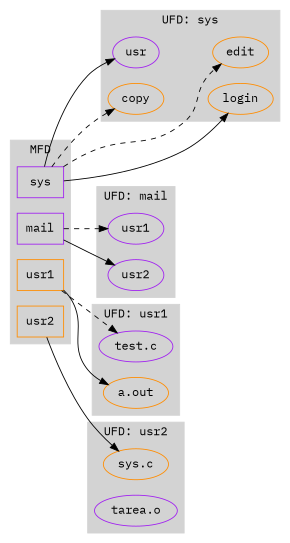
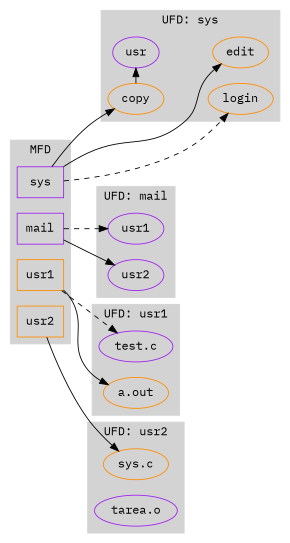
  digraph {
    fontname="IBM Plex Mono"
    rankdir=LR
    node [color=purple fontname="IBM Plex Mono"]
    edge [fontname="IBM Plex Mono" style=solid]
    sys [shape=box]
    mail [shape=box]
    usr1 [color=darkorange shape=box]
    usr2 [color=darkorange shape=box]
    n5 [label=usr]
    copy [color=darkorange]
    edit [color=darkorange]
    login [color=darkorange]
    n9 [label=usr1]
    n10 [label=usr2]
    n11 [label="test.c"]
    n12 [color=darkorange label="a.out"]
    n13 [color=darkorange label="sys.c"]
    n14 [label="tarea.o"]
    subgraph cluster_1 {
      color=lightgray
      label=MFD
      style=filled
      sys
      mail
      usr1
      usr2
    }
    subgraph cluster_2 {
      color=lightgray
      label="UFD: sys"
      style=filled
      subgraph sub_3 {
        color=lightgray
        label="UFD: sys"
        rank=same
        style=filled
        n5
        copy
      }
      subgraph sub_4 {
        color=lightgray
        label="UFD: sys"
        rank=same
        style=filled
        edit
        login
      }
    }
    subgraph cluster_5 {
      color=lightgray
      label="UFD: mail"
      style=filled
      n9
      n10
    }
    subgraph cluster_6 {
      color=lightgray
      label="UFD: usr1"
      style=filled
      n11
      n12
    }
    subgraph cluster_7 {
      color=lightgray
      label="UFD: usr2"
      style=filled
      subgraph sub_8 {
        color=lightgray
        label="UFD: usr2"
        rank=same
        style=filled
        n13
        n14
      }
    }
-   sys -> n5
-   sys -> copy [style=dashed]
-   sys -> edit [style=dashed]
-   sys -> login
+   copy -> n5
+   sys -> copy
+   sys -> edit
+   sys -> login [style=dashed]
    mail -> n9 [style=dashed]
    mail -> n10
    usr1 -> n11 [style=dashed]
    usr1 -> n12
    usr2 -> n13
    n5 -> edit [style=invis]
  }
